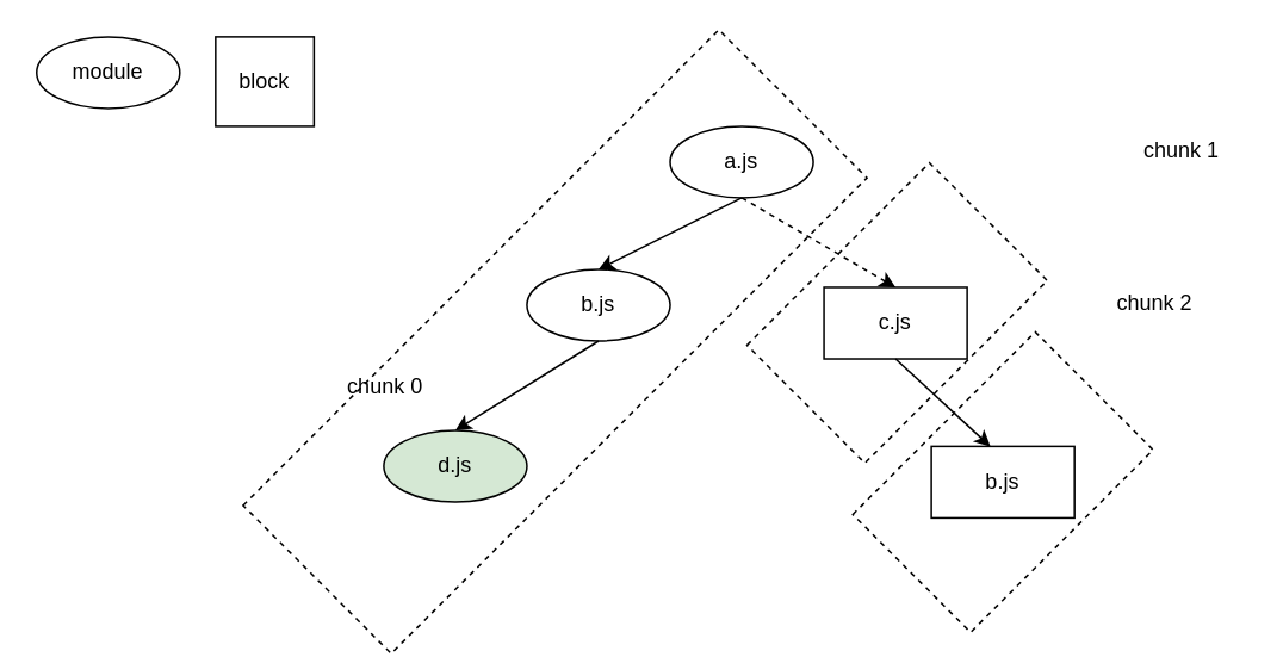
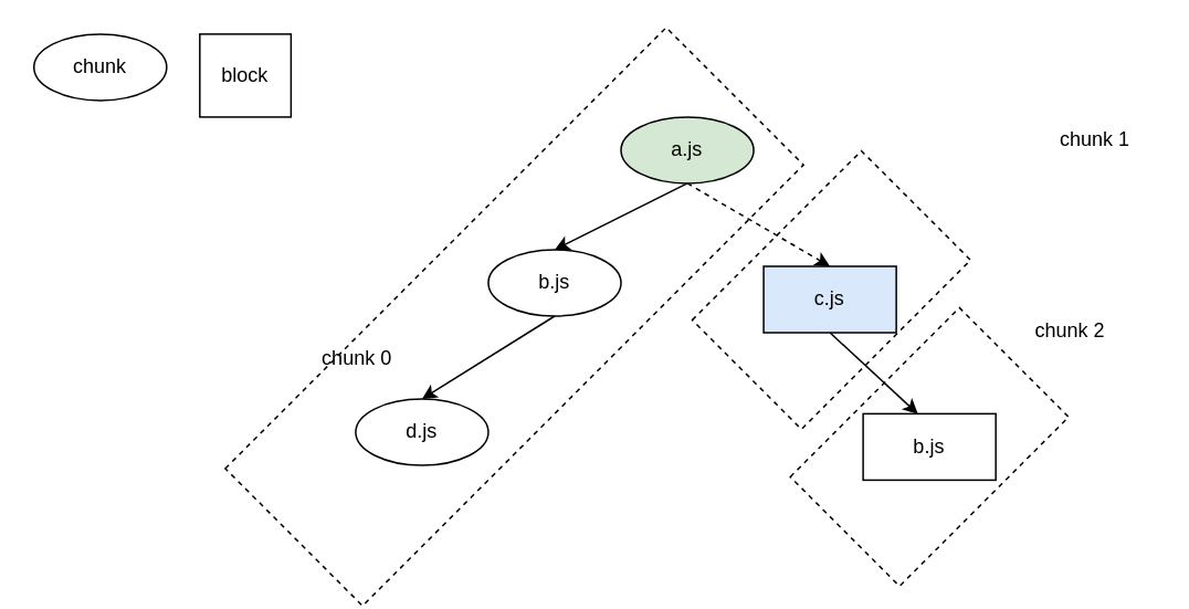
  <mxCell id="0" />
  <mxCell id="1" parent="0" />
  <mxCell id="2" value="" style="rounded=0;whiteSpace=wrap;html=1;rotation=-45;dashed=1;" vertex="1" parent="1"><mxGeometry x="487.88" y="222.31" width="144.24" height="93.16" as="geometry" /></mxCell>
  <mxCell id="3" value="" style="rounded=0;whiteSpace=wrap;html=1;rotation=-45;dashed=1;" vertex="1" parent="1"><mxGeometry x="428.75" y="127.72" width="144.24" height="93.16" as="geometry" /></mxCell>
  <mxCell id="4" value="" style="rounded=0;whiteSpace=wrap;html=1;rotation=-45;dashed=1;" vertex="1" parent="1"><mxGeometry x="121.69" y="131.82" width="376" height="117.07" as="geometry" /></mxCell>
- <mxCell id="5" value="module" style="ellipse;whiteSpace=wrap;html=1;" parent="1" vertex="1"><mxGeometry x="20" y="20" width="80" height="40" as="geometry" /></mxCell>
+ <mxCell id="5" value="chunk" style="ellipse;whiteSpace=wrap;html=1;" parent="1" vertex="1"><mxGeometry x="20" y="20" width="80" height="40" as="geometry" /></mxCell>
  <mxCell id="6" value="block" style="rounded=0;whiteSpace=wrap;html=1;" parent="1" vertex="1"><mxGeometry x="120" y="20" width="55" height="50" as="geometry" /></mxCell>
- <mxCell id="7" value="a.js" style="ellipse;whiteSpace=wrap;html=1;" parent="1" vertex="1"><mxGeometry x="374" y="70" width="80" height="40" as="geometry" /></mxCell>
+ <mxCell id="7" value="a.js" style="ellipse;whiteSpace=wrap;html=1;fillColor=#d5e8d4;" parent="1" vertex="1"><mxGeometry x="374" y="70" width="80" height="40" as="geometry" /></mxCell>
  <mxCell id="8" value="b.js" style="ellipse;whiteSpace=wrap;html=1;" parent="1" vertex="1"><mxGeometry x="294" y="150" width="80" height="40" as="geometry" /></mxCell>
- <mxCell id="9" value="c.js" style="rounded=0;whiteSpace=wrap;html=1;" parent="1" vertex="1"><mxGeometry x="460" y="160" width="80" height="40" as="geometry" /></mxCell>
+ <mxCell id="9" value="c.js" style="rounded=0;whiteSpace=wrap;html=1;fillColor=#dae8fc;" parent="1" vertex="1"><mxGeometry x="460" y="160" width="80" height="40" as="geometry" /></mxCell>
  <mxCell id="10" value="" style="endArrow=classic;html=1;exitX=0.5;exitY=1;exitDx=0;exitDy=0;entryX=0.5;entryY=0;entryDx=0;entryDy=0;" parent="1" source="7" target="8" edge="1"><mxGeometry width="50" height="50" relative="1" as="geometry"><mxPoint x="400" y="260" as="sourcePoint" /><mxPoint x="450" y="210" as="targetPoint" /></mxGeometry></mxCell>
  <mxCell id="11" value="" style="endArrow=classic;html=1;exitX=0.5;exitY=1;exitDx=0;exitDy=0;entryX=0.5;entryY=0;entryDx=0;entryDy=0;dashed=1;" parent="1" source="7" target="9" edge="1"><mxGeometry width="50" height="50" relative="1" as="geometry"><mxPoint x="424" y="120" as="sourcePoint" /><mxPoint x="320" y="160" as="targetPoint" /></mxGeometry></mxCell>
- <mxCell id="12" value="d.js" style="ellipse;whiteSpace=wrap;html=1;fillColor=#d5e8d4;" parent="1" vertex="1"><mxGeometry x="214" y="240" width="80" height="40" as="geometry" /></mxCell>
+ <mxCell id="12" value="d.js" style="ellipse;whiteSpace=wrap;html=1;" parent="1" vertex="1"><mxGeometry x="214" y="240" width="80" height="40" as="geometry" /></mxCell>
  <mxCell id="13" value="" style="endArrow=classic;html=1;entryX=0.5;entryY=0;entryDx=0;entryDy=0;exitX=0.5;exitY=1;exitDx=0;exitDy=0;" parent="1" source="8" target="12" edge="1"><mxGeometry width="50" height="50" relative="1" as="geometry"><mxPoint x="330" y="210" as="sourcePoint" /><mxPoint x="250" y="230" as="targetPoint" /></mxGeometry></mxCell>
  <mxCell id="14" value="b.js" style="rounded=0;whiteSpace=wrap;html=1;" parent="1" vertex="1"><mxGeometry x="520" y="248.89" width="80" height="40" as="geometry" /></mxCell>
  <mxCell id="15" value="" style="endArrow=classic;html=1;exitX=0.5;exitY=1;exitDx=0;exitDy=0;entryX=0.413;entryY=0.003;entryDx=0;entryDy=0;entryPerimeter=0;" edge="1" parent="1" source="9" target="14"><mxGeometry width="50" height="50" relative="1" as="geometry"><mxPoint x="424" y="120" as="sourcePoint" /><mxPoint x="510" y="170" as="targetPoint" /><Array as="points" /></mxGeometry></mxCell>
  <mxCell id="16" value="chunk 0" style="text;html=1;strokeColor=none;fillColor=none;align=center;verticalAlign=middle;whiteSpace=wrap;rounded=0;dashed=1;" vertex="1" parent="1"><mxGeometry x="180" y="206.82" width="70" height="18.18" as="geometry" /></mxCell>
  <mxCell id="17" value="chunk 1" style="text;html=1;strokeColor=none;fillColor=none;align=center;verticalAlign=middle;whiteSpace=wrap;rounded=0;dashed=1;" vertex="1" parent="1"><mxGeometry x="625" y="75" width="70" height="18.18" as="geometry" /></mxCell>
- <mxCell id="18" value="chunk 2" style="text;html=1;strokeColor=none;fillColor=none;align=center;verticalAlign=middle;whiteSpace=wrap;rounded=0;dashed=1;" vertex="1" parent="1"><mxGeometry x="610" y="160" width="70" height="18.18" as="geometry" /></mxCell>
+ <mxCell id="18" value="chunk 2" style="text;html=1;strokeColor=none;fillColor=none;align=center;verticalAlign=middle;whiteSpace=wrap;rounded=0;dashed=1;" vertex="1" parent="1"><mxGeometry x="610" y="190" width="70" height="18.18" as="geometry" /></mxCell>
